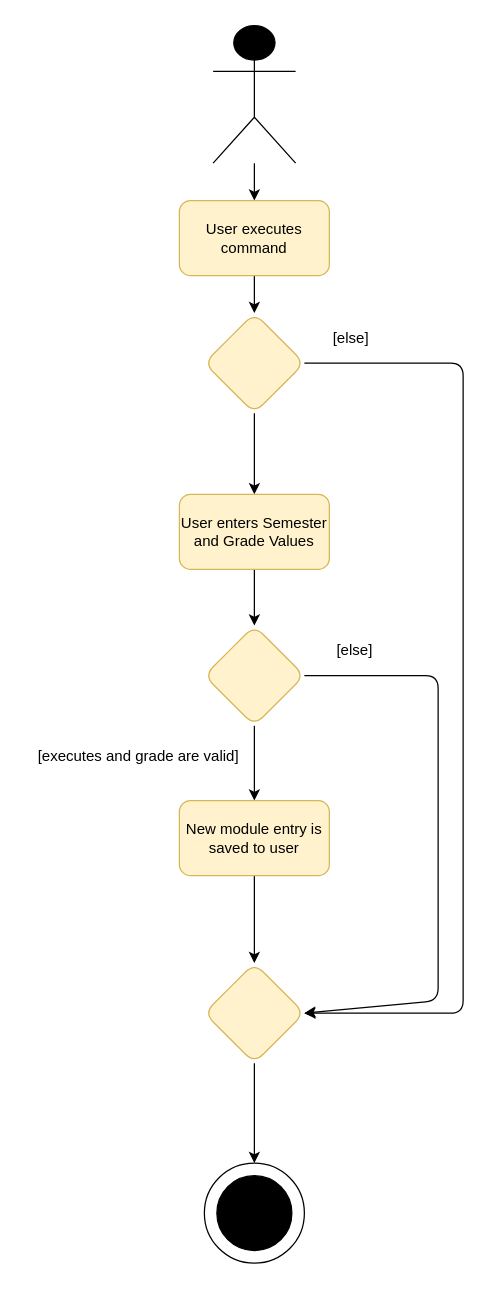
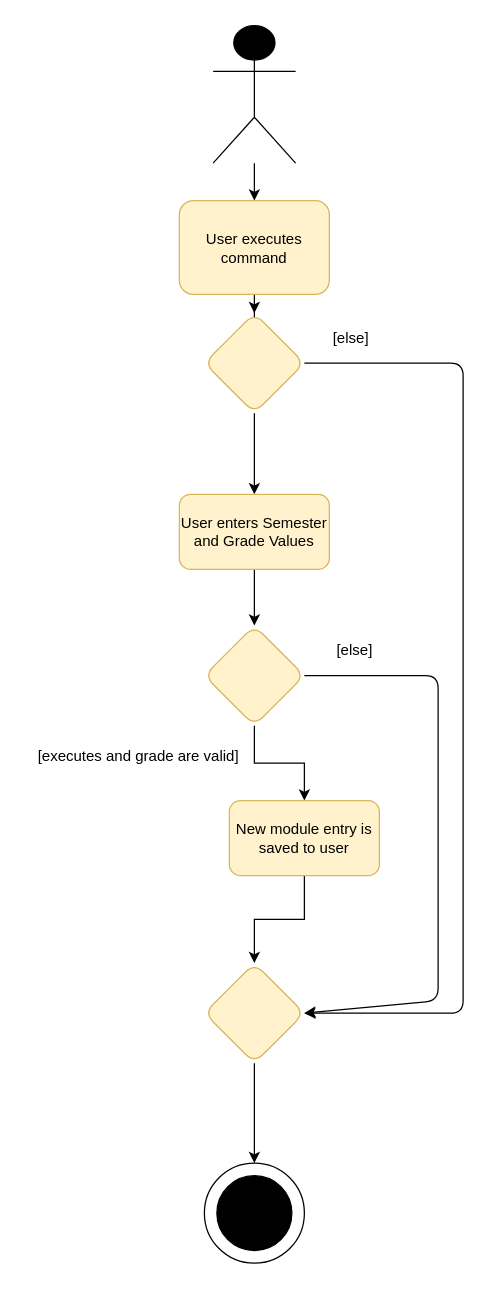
  <mxCell id="0" />
  <mxCell id="1" parent="0" />
  <mxCell id="2" value="" style="edgeStyle=orthogonalEdgeStyle;rounded=0;orthogonalLoop=1;jettySize=auto;html=1;" edge="1" parent="1" source="3" target="5"><mxGeometry relative="1" as="geometry"><mxPoint x="203" y="190" as="targetPoint" /></mxGeometry></mxCell>
  <mxCell id="3" value="" style="shape=umlActor;verticalLabelPosition=bottom;verticalAlign=top;html=1;outlineConnect=0;fillColor=#000000;" vertex="1" parent="1"><mxGeometry x="170" y="20" width="66" height="110" as="geometry" /></mxCell>
  <mxCell id="4" value="" style="edgeStyle=orthogonalEdgeStyle;rounded=0;orthogonalLoop=1;jettySize=auto;html=1;" edge="1" parent="1" source="5" target="7"><mxGeometry relative="1" as="geometry" /></mxCell>
- <mxCell id="5" value="User executes command" style="rounded=1;whiteSpace=wrap;html=1;fillColor=#fff2cc;strokeColor=#d6b656;" vertex="1" parent="1"><mxGeometry x="143" y="160" width="120" height="60" as="geometry" /></mxCell>
+ <mxCell id="5" value="User executes command" style="rounded=1;whiteSpace=wrap;html=1;fillColor=#fff2cc;strokeColor=#d6b656;" vertex="1" parent="1"><mxGeometry x="143" y="160" width="120" height="75" as="geometry" /></mxCell>
  <mxCell id="6" value="" style="edgeStyle=orthogonalEdgeStyle;rounded=0;orthogonalLoop=1;jettySize=auto;html=1;" edge="1" parent="1" source="7" target="9"><mxGeometry relative="1" as="geometry" /></mxCell>
  <mxCell id="7" value="" style="rhombus;whiteSpace=wrap;html=1;rounded=1;fillColor=#fff2cc;strokeColor=#d6b656;" vertex="1" parent="1"><mxGeometry x="163" y="250" width="80" height="80" as="geometry" /></mxCell>
  <mxCell id="8" value="" style="edgeStyle=orthogonalEdgeStyle;rounded=0;orthogonalLoop=1;jettySize=auto;html=1;" edge="1" parent="1" source="9" target="11"><mxGeometry relative="1" as="geometry" /></mxCell>
  <mxCell id="9" value="User enters Semester and Grade Values" style="whiteSpace=wrap;html=1;rounded=1;fillColor=#fff2cc;strokeColor=#d6b656;" vertex="1" parent="1"><mxGeometry x="143" y="395" width="120" height="60" as="geometry" /></mxCell>
  <mxCell id="10" value="" style="edgeStyle=orthogonalEdgeStyle;rounded=0;orthogonalLoop=1;jettySize=auto;html=1;" edge="1" parent="1" source="11" target="13"><mxGeometry relative="1" as="geometry" /></mxCell>
  <mxCell id="11" value="" style="rhombus;whiteSpace=wrap;html=1;rounded=1;fillColor=#fff2cc;strokeColor=#d6b656;" vertex="1" parent="1"><mxGeometry x="163" y="500" width="80" height="80" as="geometry" /></mxCell>
  <mxCell id="12" value="" style="edgeStyle=orthogonalEdgeStyle;rounded=0;orthogonalLoop=1;jettySize=auto;html=1;" edge="1" parent="1" source="13" target="15"><mxGeometry relative="1" as="geometry" /></mxCell>
- <mxCell id="13" value="New module entry is saved to user" style="whiteSpace=wrap;html=1;rounded=1;fillColor=#fff2cc;strokeColor=#d6b656;" vertex="1" parent="1"><mxGeometry x="143" y="640" width="120" height="60" as="geometry" /></mxCell>
+ <mxCell id="13" value="New module entry is saved to user" style="whiteSpace=wrap;html=1;rounded=1;fillColor=#fff2cc;strokeColor=#d6b656;" vertex="1" parent="1"><mxGeometry x="183" y="640" width="120" height="60" as="geometry" /></mxCell>
  <mxCell id="14" value="" style="edgeStyle=orthogonalEdgeStyle;rounded=0;orthogonalLoop=1;jettySize=auto;html=1;" edge="1" parent="1" source="15" target="16"><mxGeometry relative="1" as="geometry" /></mxCell>
  <mxCell id="15" value="" style="rhombus;whiteSpace=wrap;html=1;rounded=1;fillColor=#fff2cc;strokeColor=#d6b656;" vertex="1" parent="1"><mxGeometry x="163" y="770" width="80" height="80" as="geometry" /></mxCell>
  <mxCell id="16" value="" style="ellipse;whiteSpace=wrap;html=1;rounded=1;" vertex="1" parent="1"><mxGeometry x="163" y="930" width="80" height="80" as="geometry" /></mxCell>
  <mxCell id="17" value="" style="ellipse;whiteSpace=wrap;html=1;fillColor=#000000;" vertex="1" parent="1"><mxGeometry x="173" y="940" width="60" height="60" as="geometry" /></mxCell>
  <mxCell id="18" value="" style="endArrow=classic;html=1;exitX=1;exitY=0.5;exitDx=0;exitDy=0;entryX=1;entryY=0.5;entryDx=0;entryDy=0;" edge="1" parent="1" source="7" target="15"><mxGeometry width="50" height="50" relative="1" as="geometry"><mxPoint x="320" y="290" as="sourcePoint" /><mxPoint x="370" y="1000" as="targetPoint" /><Array as="points"><mxPoint x="370" y="290" /><mxPoint x="370" y="810" /></Array></mxGeometry></mxCell>
  <mxCell id="19" value="" style="endArrow=classic;html=1;exitX=1;exitY=0.5;exitDx=0;exitDy=0;entryX=1;entryY=0.5;entryDx=0;entryDy=0;" edge="1" parent="1" source="11" target="15"><mxGeometry width="50" height="50" relative="1" as="geometry"><mxPoint x="460" y="680" as="sourcePoint" /><mxPoint x="243" y="970" as="targetPoint" /><Array as="points"><mxPoint x="350" y="540" /><mxPoint x="350" y="800" /></Array></mxGeometry></mxCell>
  <mxCell id="20" value="[executes and grade are valid]" style="text;html=1;align=center;verticalAlign=middle;resizable=0;points=[];autosize=1;" vertex="1" parent="1"><mxGeometry x="20" y="595" width="180" height="20" as="geometry" /></mxCell>
  <mxCell id="21" value="[else]" style="text;html=1;align=center;verticalAlign=middle;resizable=0;points=[];autosize=1;" vertex="1" parent="1"><mxGeometry x="260" y="260" width="40" height="20" as="geometry" /></mxCell>
  <mxCell id="22" value="[else]" style="text;html=1;align=center;verticalAlign=middle;resizable=0;points=[];autosize=1;" vertex="1" parent="1"><mxGeometry x="263" y="510" width="40" height="20" as="geometry" /></mxCell>
